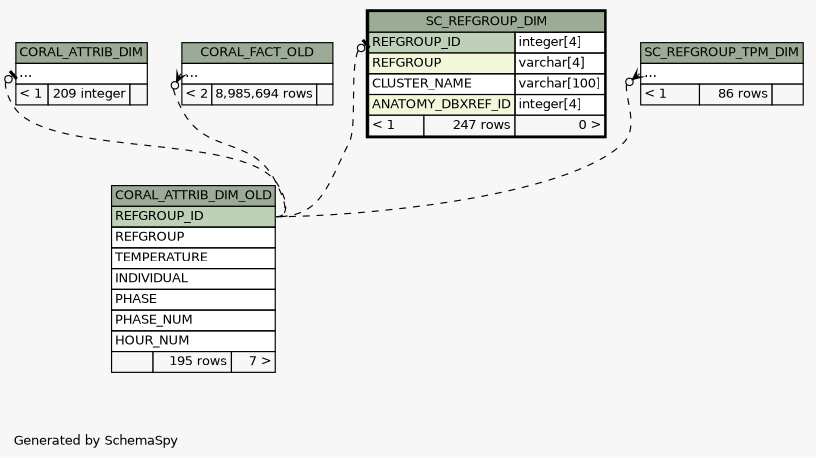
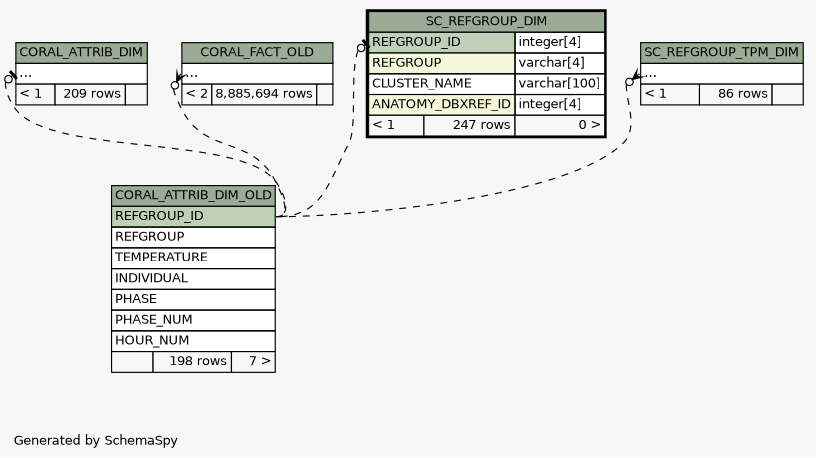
  digraph {
    bgcolor="#f7f7f7"
    fontname=Helvetica
    fontsize=11
    label="\nGenerated by SchemaSpy"
    labeljust=l
    nodesep=0.18
    rankdir=TB
    ranksep=0.46
    node [fontname=Helvetica fontsize=11 shape=plaintext]
    edge [arrowhead=none arrowsize=0.8 arrowtail=teeodot dir=back headport="REFGROUP_ID:e" style=dashed tailport="elipses:w"]
-   n1 [label=<     <TABLE BORDER="0" CELLBORDER="1" CELLSPACING="0" BGCOLOR="#ffffff">       <TR><TD COLSPAN="3" BGCOLOR="#9bab96" ALIGN="CENTER">CORAL_ATTRIB_DIM</TD></TR>       <TR><TD PORT="elipses" COLSPAN="3" ALIGN="LEFT">...</TD></TR>       <TR><TD ALIGN="LEFT" BGCOLOR="#f7f7f7">&lt; 1</TD><TD ALIGN="RIGHT" BGCOLOR="#f7f7f7">209 integer</TD><TD ALIGN="RIGHT" BGCOLOR="#f7f7f7">  </TD></TR>     </TABLE>>]
-   n2 [label=<     <TABLE BORDER="0" CELLBORDER="1" CELLSPACING="0" BGCOLOR="#ffffff">       <TR><TD COLSPAN="3" BGCOLOR="#9bab96" ALIGN="CENTER">CORAL_ATTRIB_DIM_OLD</TD></TR>       <TR><TD PORT="REFGROUP_ID" COLSPAN="3" BGCOLOR="#bed1b8" ALIGN="LEFT">REFGROUP_ID</TD></TR>       <TR><TD PORT="REFGROUP" COLSPAN="3" ALIGN="LEFT">REFGROUP</TD></TR>       <TR><TD PORT="TEMPERATURE" COLSPAN="3" ALIGN="LEFT">TEMPERATURE</TD></TR>       <TR><TD PORT="INDIVIDUAL" COLSPAN="3" ALIGN="LEFT">INDIVIDUAL</TD></TR>       <TR><TD PORT="PHASE" COLSPAN="3" ALIGN="LEFT">PHASE</TD></TR>       <TR><TD PORT="PHASE_NUM" COLSPAN="3" ALIGN="LEFT">PHASE_NUM</TD></TR>       <TR><TD PORT="HOUR_NUM" COLSPAN="3" ALIGN="LEFT">HOUR_NUM</TD></TR>       <TR><TD ALIGN="LEFT" BGCOLOR="#f7f7f7">  </TD><TD ALIGN="RIGHT" BGCOLOR="#f7f7f7">195 rows</TD><TD ALIGN="RIGHT" BGCOLOR="#f7f7f7">7 &gt;</TD></TR>     </TABLE>>]
-   n3 [label=<     <TABLE BORDER="0" CELLBORDER="1" CELLSPACING="0" BGCOLOR="#ffffff">       <TR><TD COLSPAN="3" BGCOLOR="#9bab96" ALIGN="CENTER">CORAL_FACT_OLD</TD></TR>       <TR><TD PORT="elipses" COLSPAN="3" ALIGN="LEFT">...</TD></TR>       <TR><TD ALIGN="LEFT" BGCOLOR="#f7f7f7">&lt; 2</TD><TD ALIGN="RIGHT" BGCOLOR="#f7f7f7">8,985,694 rows</TD><TD ALIGN="RIGHT" BGCOLOR="#f7f7f7">  </TD></TR>     </TABLE>>]
+   n1 [label=<     <TABLE BORDER="0" CELLBORDER="1" CELLSPACING="0" BGCOLOR="#ffffff">       <TR><TD COLSPAN="3" BGCOLOR="#9bab96" ALIGN="CENTER">CORAL_ATTRIB_DIM</TD></TR>       <TR><TD PORT="elipses" COLSPAN="3" ALIGN="LEFT">...</TD></TR>       <TR><TD ALIGN="LEFT" BGCOLOR="#f7f7f7">&lt; 1</TD><TD ALIGN="RIGHT" BGCOLOR="#f7f7f7">209 rows</TD><TD ALIGN="RIGHT" BGCOLOR="#f7f7f7">  </TD></TR>     </TABLE>>]
+   n2 [label=<     <TABLE BORDER="0" CELLBORDER="1" CELLSPACING="0" BGCOLOR="#ffffff">       <TR><TD COLSPAN="3" BGCOLOR="#9bab96" ALIGN="CENTER">CORAL_ATTRIB_DIM_OLD</TD></TR>       <TR><TD PORT="REFGROUP_ID" COLSPAN="3" BGCOLOR="#bed1b8" ALIGN="LEFT">REFGROUP_ID</TD></TR>       <TR><TD PORT="REFGROUP" COLSPAN="3" ALIGN="LEFT">REFGROUP</TD></TR>       <TR><TD PORT="TEMPERATURE" COLSPAN="3" ALIGN="LEFT">TEMPERATURE</TD></TR>       <TR><TD PORT="INDIVIDUAL" COLSPAN="3" ALIGN="LEFT">INDIVIDUAL</TD></TR>       <TR><TD PORT="PHASE" COLSPAN="3" ALIGN="LEFT">PHASE</TD></TR>       <TR><TD PORT="PHASE_NUM" COLSPAN="3" ALIGN="LEFT">PHASE_NUM</TD></TR>       <TR><TD PORT="HOUR_NUM" COLSPAN="3" ALIGN="LEFT">HOUR_NUM</TD></TR>       <TR><TD ALIGN="LEFT" BGCOLOR="#f7f7f7">  </TD><TD ALIGN="RIGHT" BGCOLOR="#f7f7f7">198 rows</TD><TD ALIGN="RIGHT" BGCOLOR="#f7f7f7">7 &gt;</TD></TR>     </TABLE>>]
+   n3 [label=<     <TABLE BORDER="0" CELLBORDER="1" CELLSPACING="0" BGCOLOR="#ffffff">       <TR><TD COLSPAN="3" BGCOLOR="#9bab96" ALIGN="CENTER">CORAL_FACT_OLD</TD></TR>       <TR><TD PORT="elipses" COLSPAN="3" ALIGN="LEFT">...</TD></TR>       <TR><TD ALIGN="LEFT" BGCOLOR="#f7f7f7">&lt; 2</TD><TD ALIGN="RIGHT" BGCOLOR="#f7f7f7">8,885,694 rows</TD><TD ALIGN="RIGHT" BGCOLOR="#f7f7f7">  </TD></TR>     </TABLE>>]
    n4 [label=<     <TABLE BORDER="2" CELLBORDER="1" CELLSPACING="0" BGCOLOR="#ffffff">       <TR><TD COLSPAN="3" BGCOLOR="#9bab96" ALIGN="CENTER">SC_REFGROUP_DIM</TD></TR>       <TR><TD PORT="REFGROUP_ID" COLSPAN="2" BGCOLOR="#bed1b8" ALIGN="LEFT">REFGROUP_ID</TD><TD PORT="REFGROUP_ID.type" ALIGN="LEFT">integer[4]</TD></TR>       <TR><TD PORT="REFGROUP" COLSPAN="2" BGCOLOR="#f4f7da" ALIGN="LEFT">REFGROUP</TD><TD PORT="REFGROUP.type" ALIGN="LEFT">varchar[4]</TD></TR>       <TR><TD PORT="CLUSTER_NAME" COLSPAN="2" ALIGN="LEFT">CLUSTER_NAME</TD><TD PORT="CLUSTER_NAME.type" ALIGN="LEFT">varchar[100]</TD></TR>       <TR><TD PORT="ANATOMY_DBXREF_ID" COLSPAN="2" BGCOLOR="#f4f7da" ALIGN="LEFT">ANATOMY_DBXREF_ID</TD><TD PORT="ANATOMY_DBXREF_ID.type" ALIGN="LEFT">integer[4]</TD></TR>       <TR><TD ALIGN="LEFT" BGCOLOR="#f7f7f7">&lt; 1</TD><TD ALIGN="RIGHT" BGCOLOR="#f7f7f7">247 rows</TD><TD ALIGN="RIGHT" BGCOLOR="#f7f7f7">0 &gt;</TD></TR>     </TABLE>>]
    n5 [label=<     <TABLE BORDER="0" CELLBORDER="1" CELLSPACING="0" BGCOLOR="#ffffff">       <TR><TD COLSPAN="3" BGCOLOR="#9bab96" ALIGN="CENTER">SC_REFGROUP_TPM_DIM</TD></TR>       <TR><TD PORT="elipses" COLSPAN="3" ALIGN="LEFT">...</TD></TR>       <TR><TD ALIGN="LEFT" BGCOLOR="#f7f7f7">&lt; 1</TD><TD ALIGN="RIGHT" BGCOLOR="#f7f7f7">86 rows</TD><TD ALIGN="RIGHT" BGCOLOR="#f7f7f7">  </TD></TR>     </TABLE>>]
    n1 -> n2
    n3 -> n2 [arrowtail=crowodot]
    n4 -> n2 [tailport="REFGROUP_ID:w"]
    n5 -> n2 [arrowtail=crowodot]
  }
